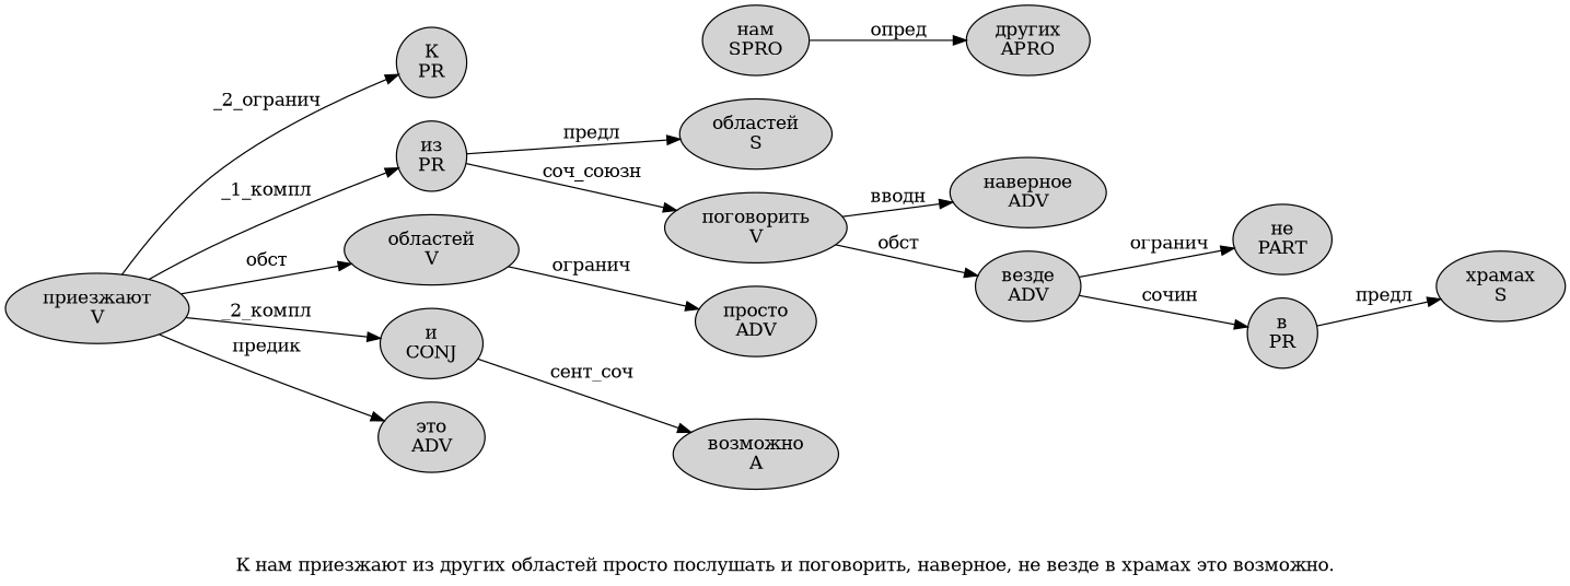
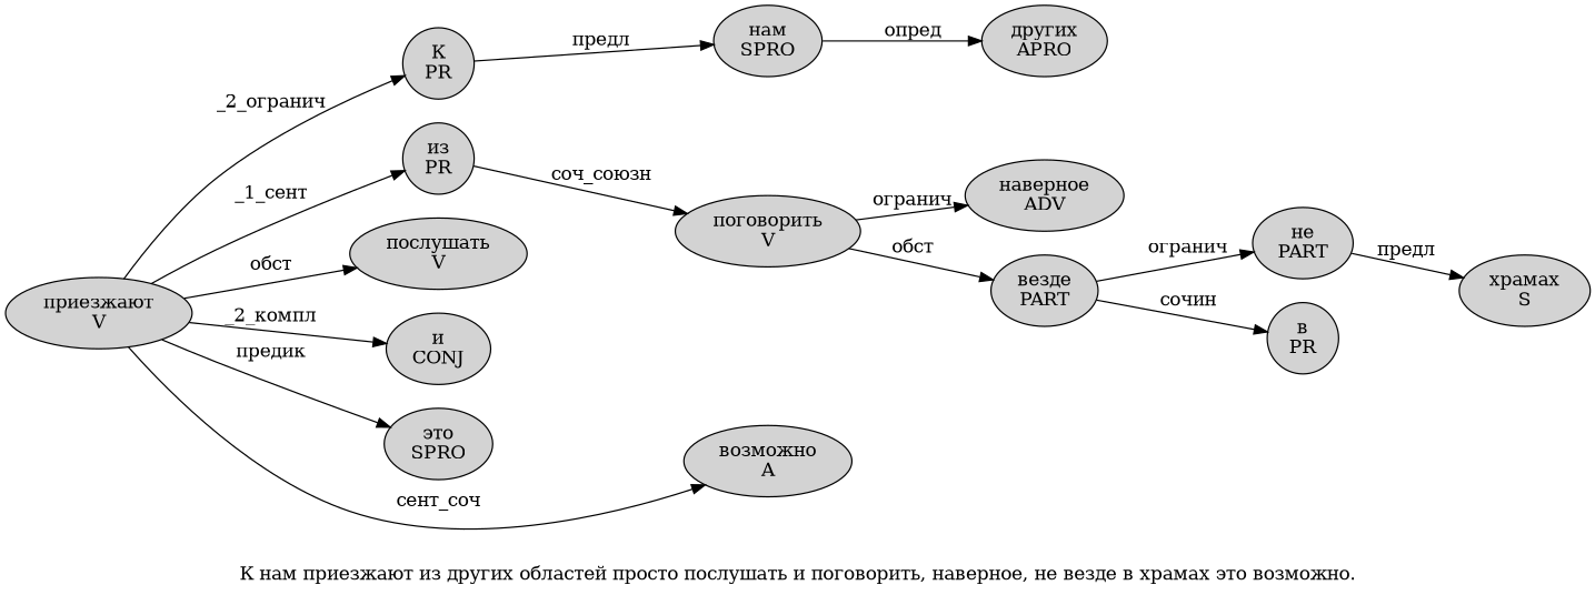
  digraph {
    label="К нам приезжают из других областей просто послушать и поговорить, наверное, не везде в храмах это возможно."
    rankdir=LR
    node [fillcolor=lightgray penwidth=1 shape=ellipse style=filled]
    n1 [label="К\nPR"]
    n2 [label="нам\nSPRO"]
    n3 [label="других\nAPRO"]
    n4 [label="приезжают\nV"]
    n5 [label="из\nPR"]
-   n6 [label="областей\nV"]
+   n6 [label="послушать\nV"]
    n7 [label="и\nCONJ"]
-   n8 [label="это\nADV"]
+   n8 [label="это\nSPRO"]
    n9 [label="возможно\nA"]
-   n10 [label="областей\nS"]
    n11 [label="поговорить\nV"]
-   n12 [label="просто\nADV"]
    n13 [label="наверное\nADV"]
-   n14 [label="везде\nADV"]
+   n14 [label="везде\nPART"]
    n15 [label="не\nPART"]
    n16 [label="в\nPR"]
    n17 [label="храмах\nS"]
+   n1 -> n2 [label="предл"]
    n2 -> n3 [label="опред"]
    n4 -> n1 [label="_2_огранич"]
-   n4 -> n5 [label="_1_компл"]
+   n4 -> n5 [label="_1_сент"]
    n4 -> n6 [label="обст"]
    n4 -> n7 [label="_2_компл"]
    n4 -> n8 [label="предик"]
-   n7 -> n9 [label="сент_соч"]
-   n5 -> n10 [label="предл"]
+   n4 -> n9 [label="сент_соч"]
    n5 -> n11 [label="соч_союзн"]
-   n6 -> n12 [label="огранич"]
-   n11 -> n13 [label="вводн"]
+   n11 -> n13 [label="огранич"]
    n11 -> n14 [label="обст"]
    n14 -> n15 [label="огранич"]
    n14 -> n16 [label="сочин"]
-   n16 -> n17 [label="предл"]
+   n15 -> n17 [label="предл"]
  }
